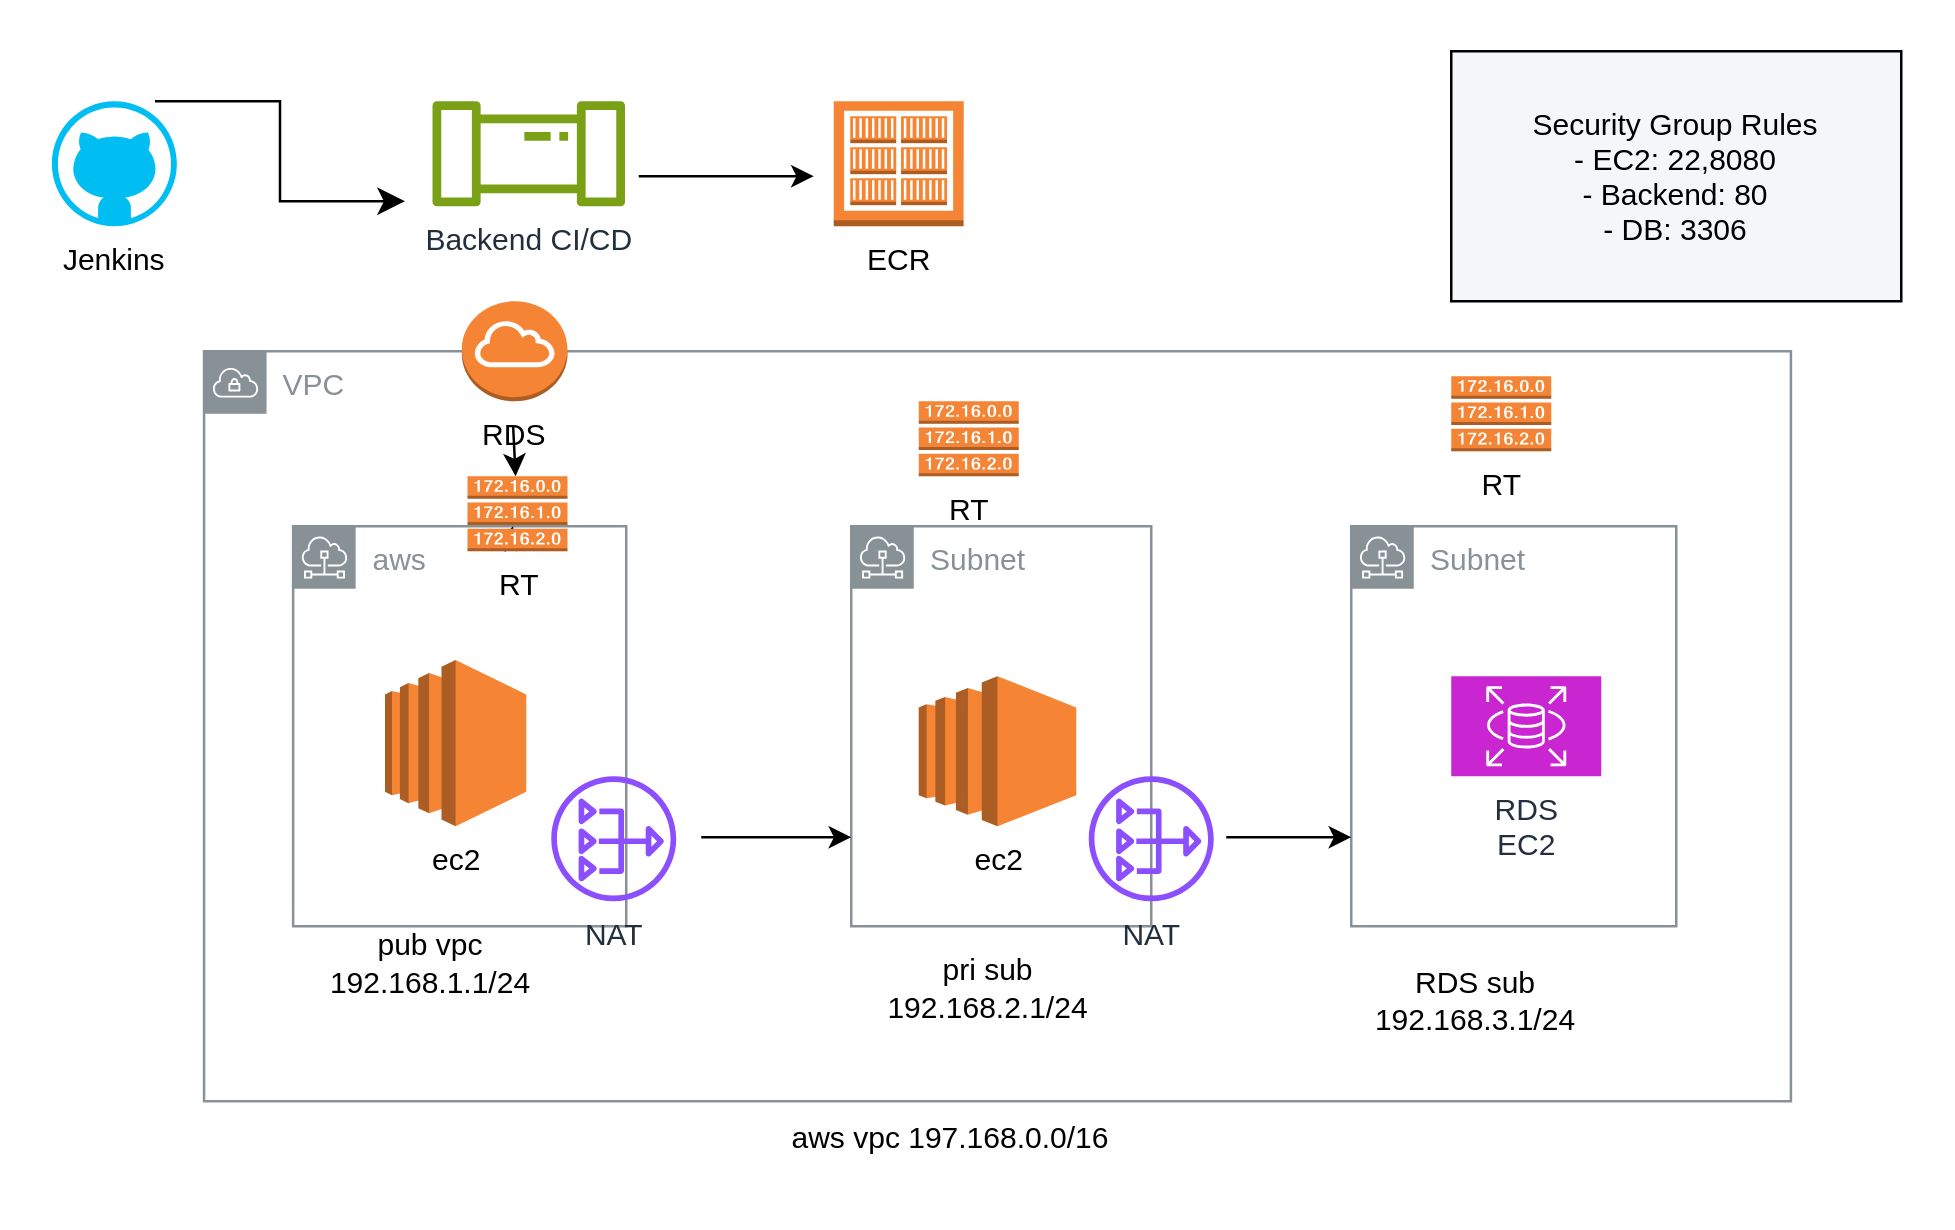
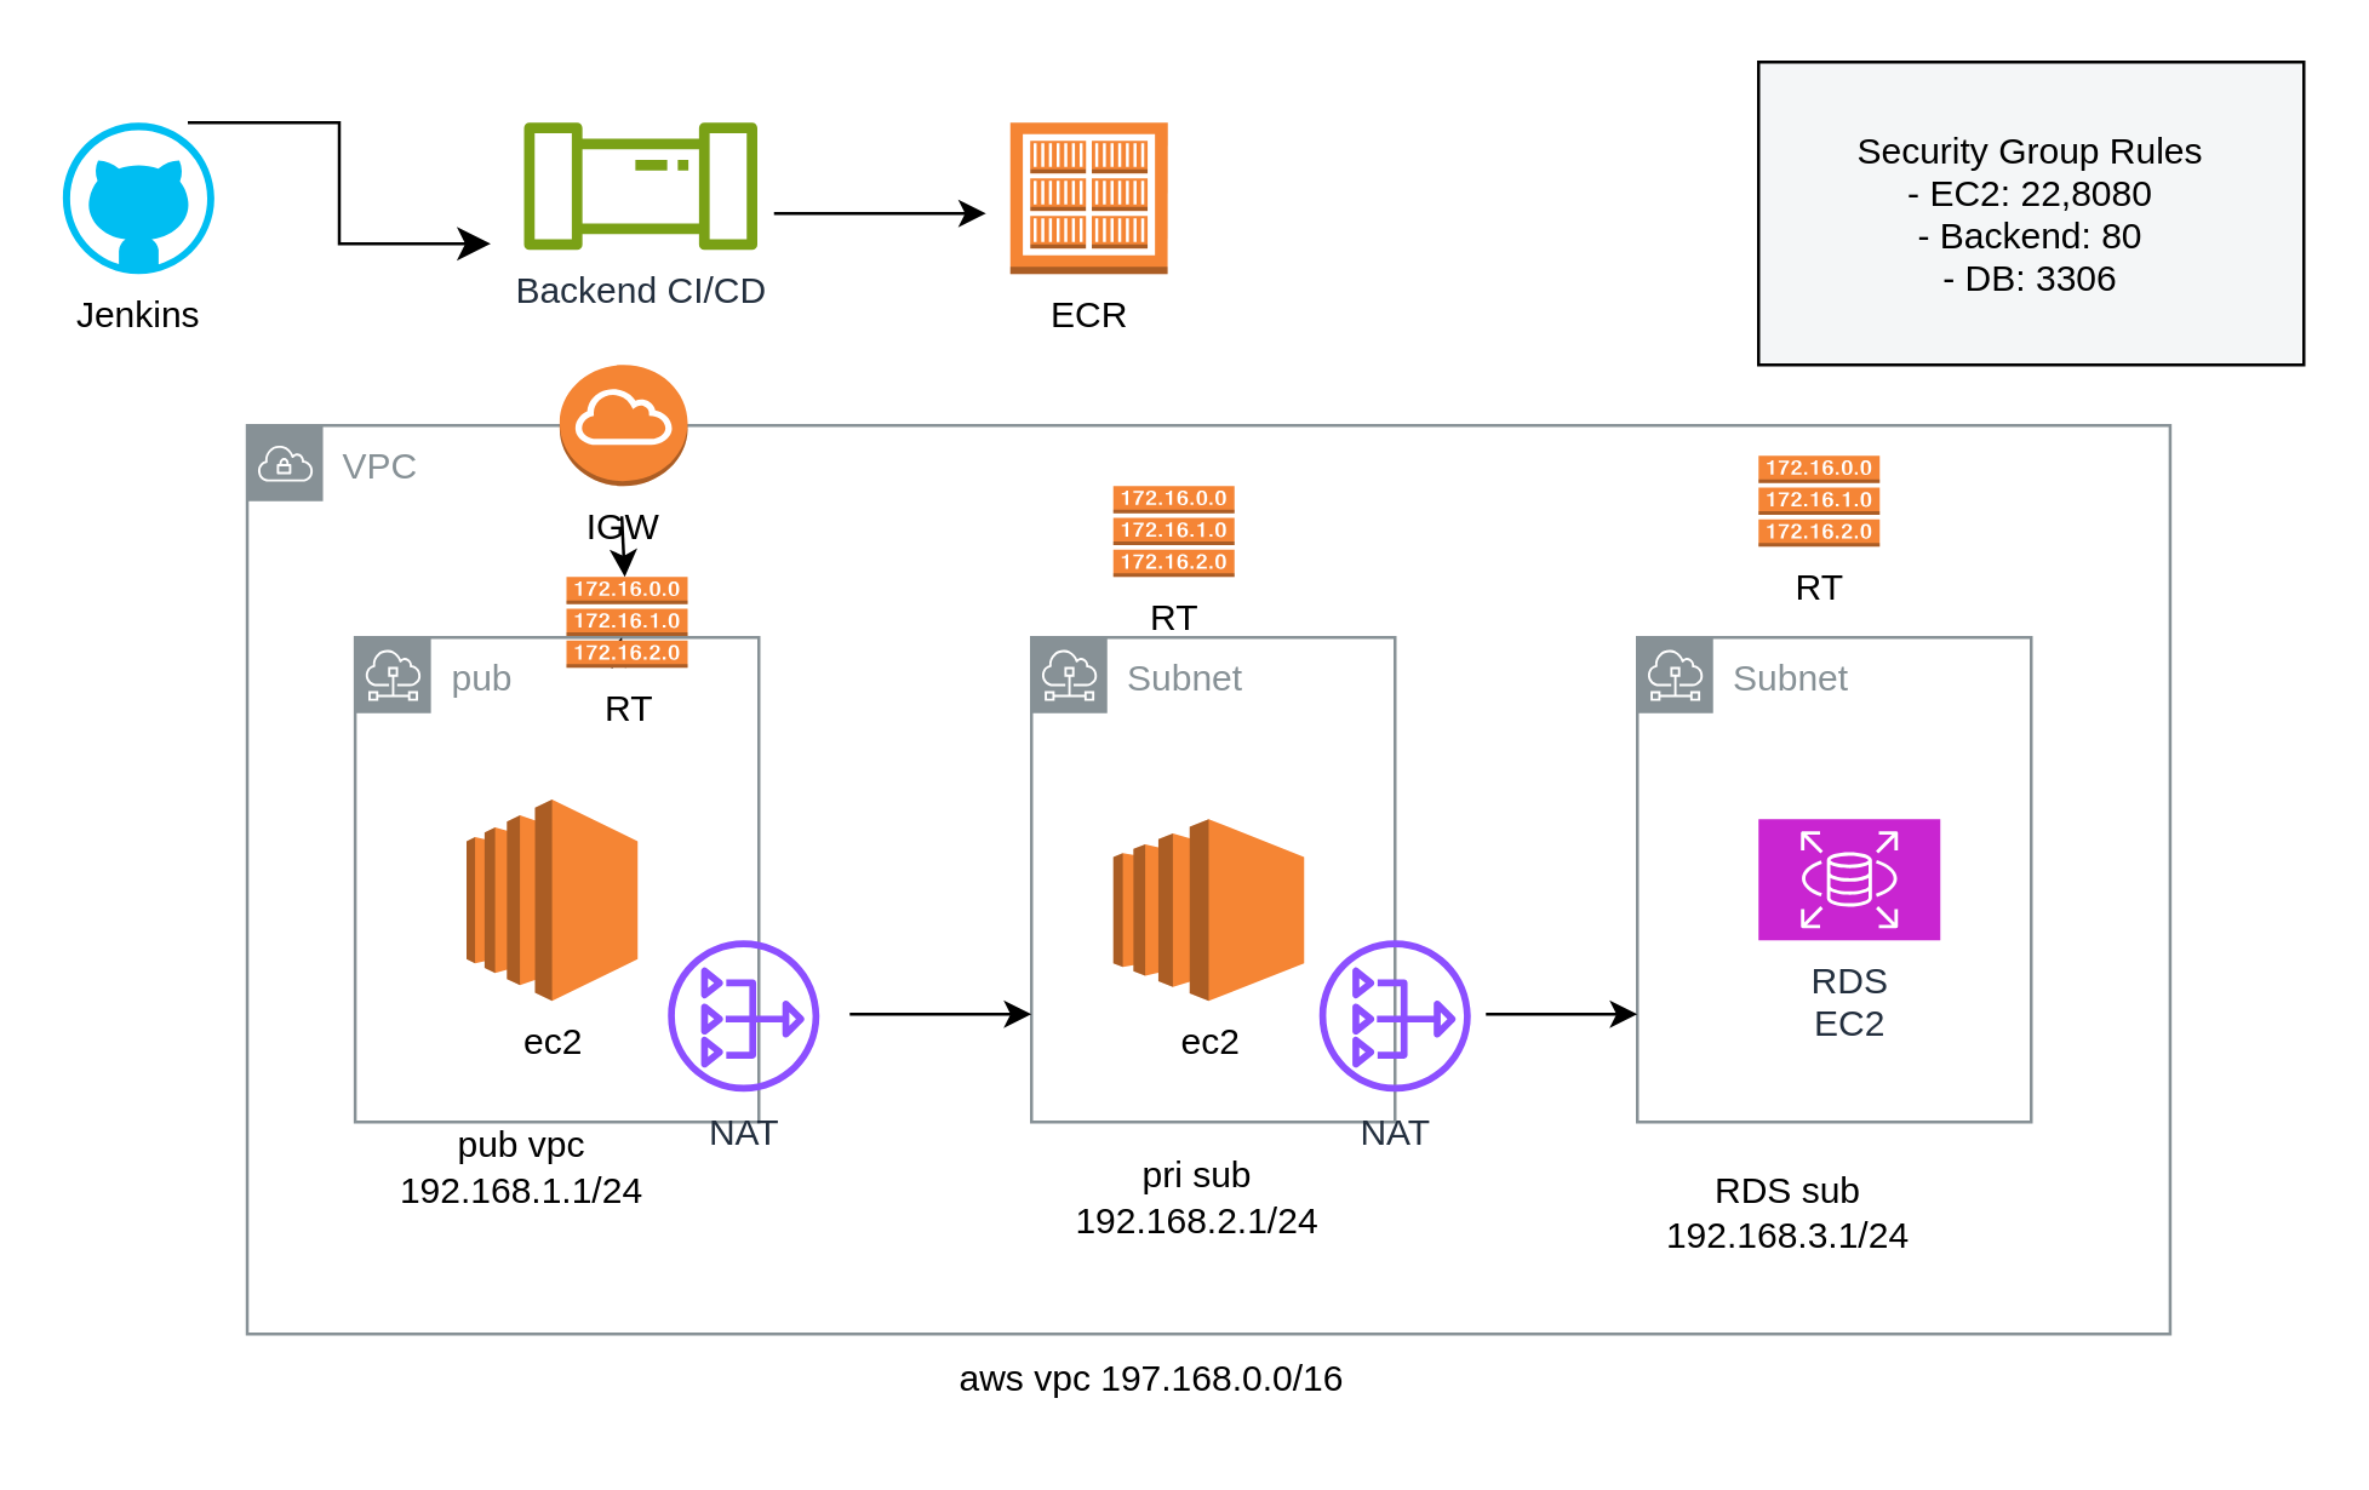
  <mxCell id="0" />
  <mxCell id="1" parent="0" />
  <mxCell id="2" value="VPC" style="sketch=0;outlineConnect=0;gradientColor=none;html=1;whiteSpace=wrap;fontSize=12;fontStyle=0;shape=mxgraph.aws4.group;grIcon=mxgraph.aws4.group_vpc;strokeColor=#879196;fillColor=none;verticalAlign=top;align=left;spacingLeft=30;fontColor=#879196;dashed=0;" parent="1" vertex="1"><mxGeometry x="81.12" y="140" width="634.75" height="300" as="geometry" /></mxCell>
  <mxCell id="3" value="Subnet" style="sketch=0;outlineConnect=0;gradientColor=none;html=1;whiteSpace=wrap;fontSize=12;fontStyle=0;shape=mxgraph.aws4.group;grIcon=mxgraph.aws4.group_subnet;strokeColor=#879196;fillColor=none;verticalAlign=top;align=left;spacingLeft=30;fontColor=#879196;dashed=0;" parent="1" vertex="1"><mxGeometry x="340" y="210" width="120" height="160" as="geometry" /></mxCell>
  <mxCell id="4" value="Subnet" style="sketch=0;outlineConnect=0;gradientColor=none;html=1;whiteSpace=wrap;fontSize=12;fontStyle=0;shape=mxgraph.aws4.group;grIcon=mxgraph.aws4.group_subnet;strokeColor=#879196;fillColor=none;verticalAlign=top;align=left;spacingLeft=30;fontColor=#879196;dashed=0;" parent="1" vertex="1"><mxGeometry x="540" y="210" width="130" height="160" as="geometry" /></mxCell>
- <mxCell id="5" value="aws&amp;nbsp;" style="sketch=0;outlineConnect=0;gradientColor=none;html=1;whiteSpace=wrap;fontSize=12;fontStyle=0;shape=mxgraph.aws4.group;grIcon=mxgraph.aws4.group_subnet;strokeColor=#879196;fillColor=none;verticalAlign=top;align=left;spacingLeft=30;fontColor=#879196;dashed=0;" parent="1" vertex="1"><mxGeometry x="116.75" y="210" width="133.25" height="160" as="geometry" /></mxCell>
+ <mxCell id="5" value="pub&amp;nbsp;" style="sketch=0;outlineConnect=0;gradientColor=none;html=1;whiteSpace=wrap;fontSize=12;fontStyle=0;shape=mxgraph.aws4.group;grIcon=mxgraph.aws4.group_subnet;strokeColor=#879196;fillColor=none;verticalAlign=top;align=left;spacingLeft=30;fontColor=#879196;dashed=0;" parent="1" vertex="1"><mxGeometry x="116.75" y="210" width="133.25" height="160" as="geometry" /></mxCell>
  <mxCell id="6" value="ec2&lt;div&gt;&lt;br&gt;&lt;/div&gt;" style="outlineConnect=0;dashed=0;verticalLabelPosition=bottom;verticalAlign=top;align=center;html=1;shape=mxgraph.aws3.ec2;fillColor=#F58534;gradientColor=none;" parent="1" vertex="1"><mxGeometry x="153.5" y="263.5" width="56.5" height="66.5" as="geometry" /></mxCell>
  <mxCell id="7" value="ec2&lt;div&gt;&lt;br&gt;&lt;/div&gt;" style="outlineConnect=0;dashed=0;verticalLabelPosition=bottom;verticalAlign=top;align=center;html=1;shape=mxgraph.aws3.ec2;fillColor=#F58534;gradientColor=none;" parent="1" vertex="1"><mxGeometry x="367" y="270" width="63" height="60" as="geometry" /></mxCell>
  <mxCell id="8" value="aws vpc 197.168.0.0/16" style="text;html=1;align=center;verticalAlign=middle;whiteSpace=wrap;rounded=0;" parent="1" vertex="1"><mxGeometry x="315" y="440" width="130" height="30" as="geometry" /></mxCell>
  <mxCell id="9" value="pub vpc 192.168.1.1/24" style="text;html=1;align=center;verticalAlign=middle;whiteSpace=wrap;rounded=0;" parent="1" vertex="1"><mxGeometry x="116.5" y="370" width="110" height="30" as="geometry" /></mxCell>
  <mxCell id="10" value="pri sub 192.168.2.1/24" style="text;html=1;align=center;verticalAlign=middle;whiteSpace=wrap;rounded=0;" parent="1" vertex="1"><mxGeometry x="340" y="380" width="110" height="30" as="geometry" /></mxCell>
  <mxCell id="11" value="RDS sub 192.168.3.1/24" style="text;html=1;align=center;verticalAlign=middle;whiteSpace=wrap;rounded=0;" parent="1" vertex="1"><mxGeometry x="535" y="385" width="110" height="30" as="geometry" /></mxCell>
  <mxCell id="12" value="RDS&lt;div&gt;EC2&lt;/div&gt;" style="sketch=0;points=[[0,0,0],[0.25,0,0],[0.5,0,0],[0.75,0,0],[1,0,0],[0,1,0],[0.25,1,0],[0.5,1,0],[0.75,1,0],[1,1,0],[0,0.25,0],[0,0.5,0],[0,0.75,0],[1,0.25,0],[1,0.5,0],[1,0.75,0]];outlineConnect=0;fontColor=#232F3E;fillColor=#C925D1;strokeColor=#ffffff;dashed=0;verticalLabelPosition=bottom;verticalAlign=top;align=center;html=1;fontSize=12;fontStyle=0;aspect=fixed;shape=mxgraph.aws4.resourceIcon;resIcon=mxgraph.aws4.rds;" parent="1" vertex="1"><mxGeometry x="580" y="270" width="60" height="40" as="geometry" /></mxCell>
- <mxCell id="13" value="RDS" style="outlineConnect=0;dashed=0;verticalLabelPosition=bottom;verticalAlign=top;align=center;html=1;shape=mxgraph.aws3.internet_gateway;fillColor=#F58534;gradientColor=none;" parent="1" vertex="1"><mxGeometry x="184.25" y="120" width="42.25" height="40" as="geometry" /></mxCell>
+ <mxCell id="13" value="IGW" style="outlineConnect=0;dashed=0;verticalLabelPosition=bottom;verticalAlign=top;align=center;html=1;shape=mxgraph.aws3.internet_gateway;fillColor=#F58534;gradientColor=none;" parent="1" vertex="1"><mxGeometry x="184.25" y="120" width="42.25" height="40" as="geometry" /></mxCell>
  <mxCell id="14" value="NAT" style="sketch=0;outlineConnect=0;fontColor=#232F3E;gradientColor=none;fillColor=#8C4FFF;strokeColor=none;dashed=0;verticalLabelPosition=bottom;verticalAlign=top;align=center;html=1;fontSize=12;fontStyle=0;aspect=fixed;pointerEvents=1;shape=mxgraph.aws4.nat_gateway;" parent="1" vertex="1"><mxGeometry x="220" y="310" width="50" height="50" as="geometry" /></mxCell>
  <mxCell id="15" value="&lt;span style=&quot;color: rgba(0, 0, 0, 0); font-family: monospace; font-size: 0px; text-align: start; background-color: rgb(251, 251, 251);&quot;&gt;%3CmxGraphModel%3E%3Croot%3E%3CmxCell%20id%3D%220%22%2F%3E%3CmxCell%20id%3D%221%22%20parent%3D%220%22%2F%3E%3CmxCell%20id%3D%222%22%20value%3D%22%22%20style%3D%22endArrow%3Dclassic%3Bhtml%3D1%3Brounded%3D0%3B%22%20edge%3D%221%22%20parent%3D%221%22%3E%3CmxGeometry%20width%3D%2250%22%20height%3D%2250%22%20relative%3D%221%22%20as%3D%22geometry%22%3E%3CmxPoint%20x%3D%22315%22%20y%3D%22414.38%22%20as%3D%22sourcePoint%22%2F%3E%3CmxPoint%20x%3D%22375%22%20y%3D%22414.38%22%20as%3D%22targetPoint%22%2F%3E%3C%2FmxGeometry%3E%3C%2FmxCell%3E%3C%2Froot%3E%3C%2FmxGraphModel%3E&lt;/span&gt;" style="endArrow=classic;html=1;rounded=0;" parent="1" edge="1"><mxGeometry width="50" height="50" relative="1" as="geometry"><mxPoint x="280" y="334.38" as="sourcePoint" /><mxPoint x="340" y="334.38" as="targetPoint" /></mxGeometry></mxCell>
  <mxCell id="16" value="" style="edgeStyle=none;orthogonalLoop=1;jettySize=auto;html=1;rounded=0;" parent="1" source="20" edge="1"><mxGeometry width="100" relative="1" as="geometry"><mxPoint x="204.75" y="170" as="sourcePoint" /><mxPoint x="204.75" y="210" as="targetPoint" /><Array as="points" /></mxGeometry></mxCell>
  <mxCell id="17" value="RT" style="outlineConnect=0;dashed=0;verticalLabelPosition=bottom;verticalAlign=top;align=center;html=1;shape=mxgraph.aws3.route_table;fillColor=#F58536;gradientColor=none;" parent="1" vertex="1"><mxGeometry x="367" y="160" width="40" height="30" as="geometry" /></mxCell>
  <mxCell id="18" value="RT" style="outlineConnect=0;dashed=0;verticalLabelPosition=bottom;verticalAlign=top;align=center;html=1;shape=mxgraph.aws3.route_table;fillColor=#F58536;gradientColor=none;" parent="1" vertex="1"><mxGeometry x="580" y="150" width="40" height="30" as="geometry" /></mxCell>
  <mxCell id="19" value="" style="edgeStyle=none;orthogonalLoop=1;jettySize=auto;html=1;rounded=0;" parent="1" target="20" edge="1"><mxGeometry width="100" relative="1" as="geometry"><mxPoint x="204.75" y="170" as="sourcePoint" /><mxPoint x="204.75" y="210" as="targetPoint" /><Array as="points" /></mxGeometry></mxCell>
  <mxCell id="20" value="RT" style="outlineConnect=0;dashed=0;verticalLabelPosition=bottom;verticalAlign=top;align=center;html=1;shape=mxgraph.aws3.route_table;fillColor=#F58536;gradientColor=none;" parent="1" vertex="1"><mxGeometry x="186.5" y="190" width="40" height="30" as="geometry" /></mxCell>
  <mxCell id="21" style="edgeStyle=none;rounded=0;orthogonalLoop=1;jettySize=auto;html=1;exitX=0.5;exitY=1;exitDx=0;exitDy=0;exitPerimeter=0;" parent="1" source="18" target="18" edge="1"><mxGeometry relative="1" as="geometry" /></mxCell>
  <mxCell id="22" style="edgeStyle=none;rounded=0;orthogonalLoop=1;jettySize=auto;html=1;exitX=0.5;exitY=1;exitDx=0;exitDy=0;exitPerimeter=0;" parent="1" source="18" target="18" edge="1"><mxGeometry relative="1" as="geometry" /></mxCell>
  <mxCell id="23" value="Jenkins&lt;div&gt;&lt;br&gt;&lt;/div&gt;" style="verticalLabelPosition=bottom;html=1;verticalAlign=top;align=center;strokeColor=none;fillColor=#00BEF2;shape=mxgraph.azure.github_code;pointerEvents=1;" parent="1" vertex="1"><mxGeometry x="20.25" y="40" width="50" height="50" as="geometry" /></mxCell>
  <mxCell id="24" value="" style="edgeStyle=segmentEdgeStyle;endArrow=classic;html=1;curved=0;rounded=0;endSize=8;startSize=8;sourcePerimeterSpacing=0;targetPerimeterSpacing=0;" parent="1" edge="1"><mxGeometry width="100" relative="1" as="geometry"><mxPoint x="61.5" y="40" as="sourcePoint" /><mxPoint x="161.5" y="80" as="targetPoint" /><Array as="points"><mxPoint x="111.5" y="80" /></Array></mxGeometry></mxCell>
  <mxCell id="25" value="Security Group Rules&#10;- EC2: 22,8080&#10;- Backend: 80&#10;- DB: 3306" style="shape=rectangle;fillColor=#F4F6F7;" parent="1" vertex="1"><mxGeometry x="580" y="20" width="180" height="100" as="geometry" /></mxCell>
  <mxCell id="26" value="Backend CI/CD" style="sketch=0;outlineConnect=0;fontColor=#232F3E;gradientColor=none;fillColor=#7AA116;strokeColor=none;dashed=0;verticalLabelPosition=bottom;verticalAlign=top;align=center;html=1;fontSize=12;fontStyle=0;aspect=fixed;pointerEvents=1;shape=mxgraph.aws4.iot_analytics_pipeline;" parent="1" vertex="1"><mxGeometry x="172" y="40" width="78" height="42" as="geometry" /></mxCell>
  <mxCell id="27" value="ECR" style="outlineConnect=0;dashed=0;verticalLabelPosition=bottom;verticalAlign=top;align=center;html=1;shape=mxgraph.aws3.ecr_registry;fillColor=#F58534;gradientColor=none;" parent="1" vertex="1"><mxGeometry x="333" y="40" width="52" height="50" as="geometry" /></mxCell>
  <mxCell id="28" value="NAT" style="sketch=0;outlineConnect=0;fontColor=#232F3E;gradientColor=none;fillColor=#8C4FFF;strokeColor=none;dashed=0;verticalLabelPosition=bottom;verticalAlign=top;align=center;html=1;fontSize=12;fontStyle=0;aspect=fixed;pointerEvents=1;shape=mxgraph.aws4.nat_gateway;" parent="1" vertex="1"><mxGeometry x="435" y="310" width="50" height="50" as="geometry" /></mxCell>
  <mxCell id="29" value="" style="endArrow=classic;html=1;rounded=0;" parent="1" edge="1"><mxGeometry width="50" height="50" relative="1" as="geometry"><mxPoint x="490" y="334.38" as="sourcePoint" /><mxPoint x="540" y="334.38" as="targetPoint" /></mxGeometry></mxCell>
  <mxCell id="30" value="" style="endArrow=classic;html=1;rounded=0;" edge="1" parent="1"><mxGeometry width="50" height="50" relative="1" as="geometry"><mxPoint x="255" y="70" as="sourcePoint" /><mxPoint x="325" y="70" as="targetPoint" /><Array as="points" /></mxGeometry></mxCell>
